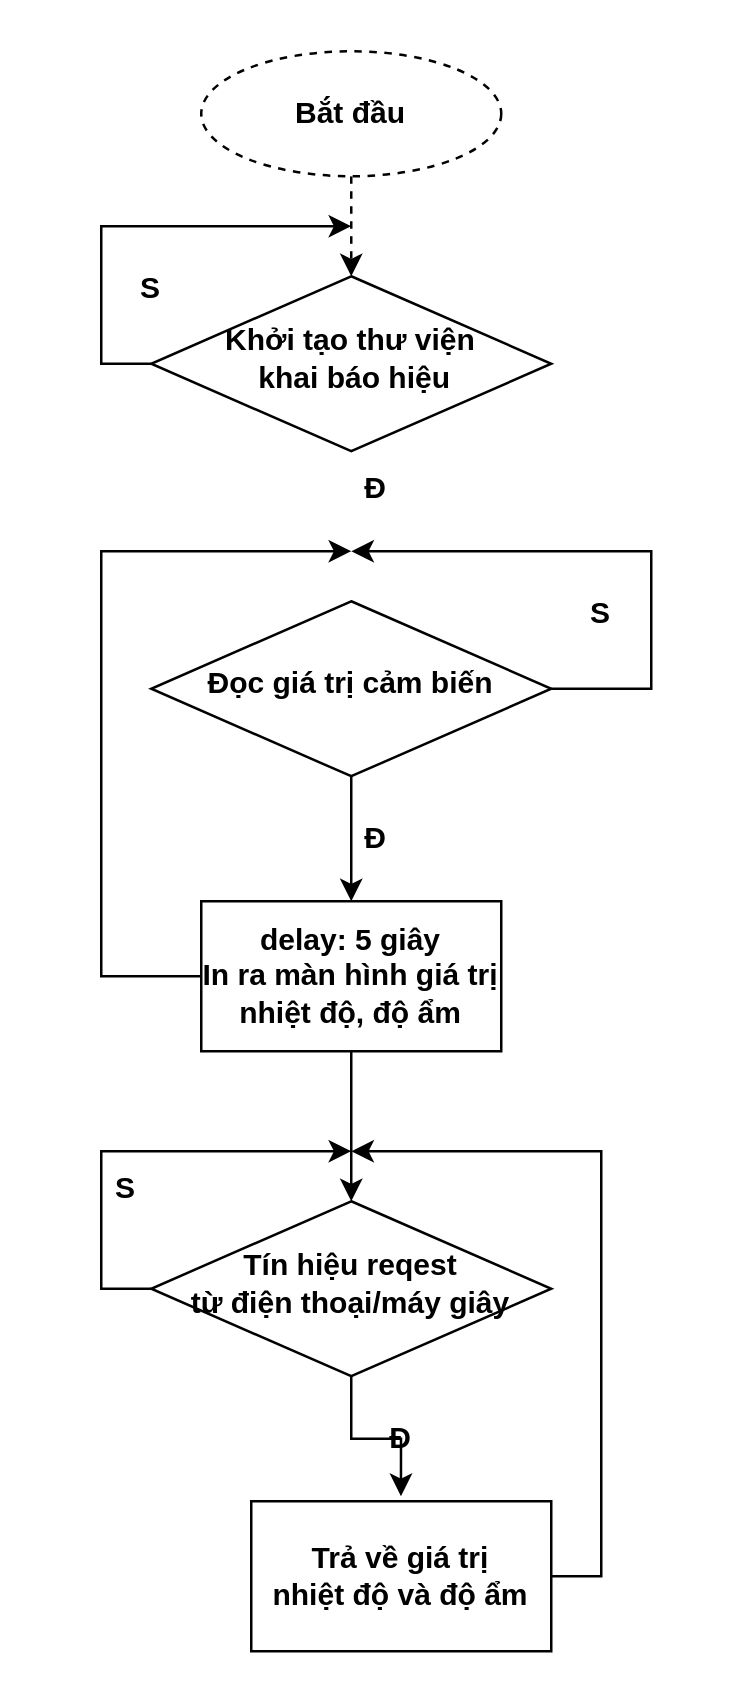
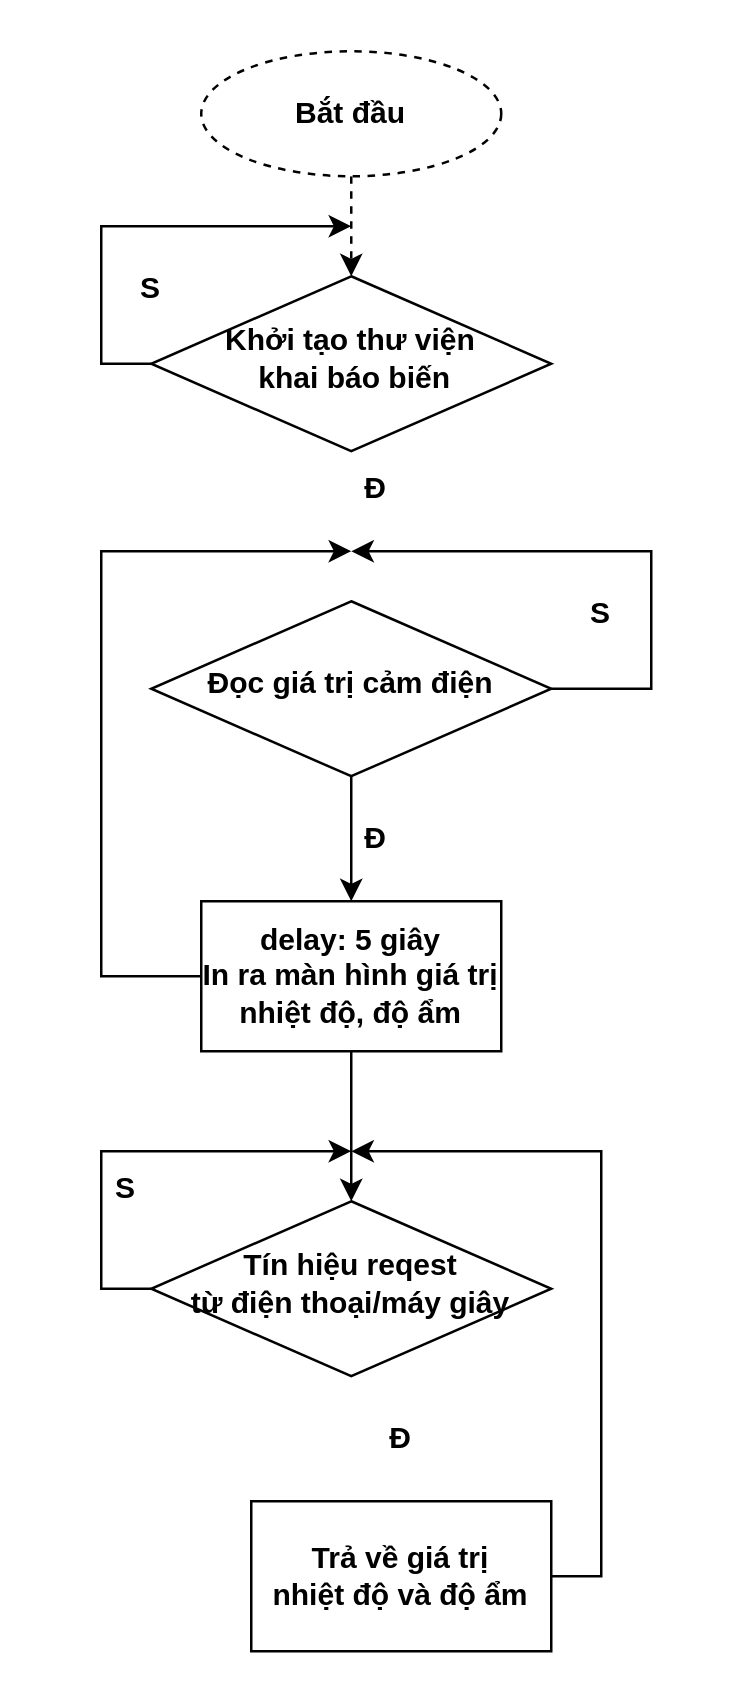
  <mxCell id="0" />
  <mxCell id="1" parent="0" />
  <mxCell id="2" style="edgeStyle=orthogonalEdgeStyle;rounded=0;orthogonalLoop=1;jettySize=auto;html=1;fontStyle=1" parent="1" source="3" edge="1"><mxGeometry relative="1" as="geometry"><mxPoint x="140" y="90" as="targetPoint" /><Array as="points"><mxPoint x="40" y="145" /><mxPoint x="40" y="90" /></Array></mxGeometry></mxCell>
- <mxCell id="3" value="Khởi tạo thư viện&lt;br&gt;&amp;nbsp;khai báo hiệu" style="rhombus;whiteSpace=wrap;html=1;shadow=0;fontFamily=Helvetica;fontSize=12;align=center;strokeWidth=1;spacing=6;spacingTop=-4;fontStyle=1" parent="1" vertex="1"><mxGeometry x="60" y="110" width="160" height="70" as="geometry" /></mxCell>
+ <mxCell id="3" value="Khởi tạo thư viện&lt;br&gt;&amp;nbsp;khai báo biến" style="rhombus;whiteSpace=wrap;html=1;shadow=0;fontFamily=Helvetica;fontSize=12;align=center;strokeWidth=1;spacing=6;spacingTop=-4;fontStyle=1" parent="1" vertex="1"><mxGeometry x="60" y="110" width="160" height="70" as="geometry" /></mxCell>
  <mxCell id="4" style="edgeStyle=orthogonalEdgeStyle;rounded=0;orthogonalLoop=1;jettySize=auto;html=1;fontStyle=1" parent="1" source="6" edge="1"><mxGeometry relative="1" as="geometry"><mxPoint x="140" y="460" as="targetPoint" /><Array as="points"><mxPoint x="40" y="515" /><mxPoint x="40" y="460" /><mxPoint x="130" y="460" /></Array></mxGeometry></mxCell>
- <mxCell id="5" style="edgeStyle=orthogonalEdgeStyle;rounded=0;orthogonalLoop=1;jettySize=auto;html=1;entryX=0.499;entryY=-0.034;entryDx=0;entryDy=0;entryPerimeter=0;fontStyle=1" edge="1" parent="1" source="6" target="8"><mxGeometry relative="1" as="geometry" /></mxCell>
  <mxCell id="6" value="Tín hiệu reqest &lt;br&gt;từ điện thoại/máy giây" style="rhombus;whiteSpace=wrap;html=1;shadow=0;fontFamily=Helvetica;fontSize=12;align=center;strokeWidth=1;spacing=6;spacingTop=-4;fontStyle=1" parent="1" vertex="1"><mxGeometry x="60" y="480" width="160" height="70" as="geometry" /></mxCell>
  <mxCell id="7" style="edgeStyle=orthogonalEdgeStyle;rounded=0;orthogonalLoop=1;jettySize=auto;html=1;fontStyle=1" parent="1" source="8" edge="1"><mxGeometry relative="1" as="geometry"><mxPoint x="140" y="460" as="targetPoint" /><Array as="points"><mxPoint x="240" y="630" /><mxPoint x="240" y="460" /><mxPoint x="140" y="460" /></Array></mxGeometry></mxCell>
  <mxCell id="8" value="Trả về giá trị &lt;br&gt;nhiệt độ và độ ẩm" style="rounded=0;whiteSpace=wrap;html=1;fontStyle=1" parent="1" vertex="1"><mxGeometry x="100" y="600" width="120" height="60" as="geometry" /></mxCell>
  <mxCell id="9" style="edgeStyle=orthogonalEdgeStyle;rounded=0;orthogonalLoop=1;jettySize=auto;html=1;fontStyle=1" parent="1" source="11" edge="1"><mxGeometry relative="1" as="geometry"><mxPoint x="140" y="220" as="targetPoint" /><Array as="points"><mxPoint x="40" y="390" /><mxPoint x="40" y="220" /></Array></mxGeometry></mxCell>
  <mxCell id="10" style="edgeStyle=orthogonalEdgeStyle;rounded=0;orthogonalLoop=1;jettySize=auto;html=1;entryX=0.5;entryY=0;entryDx=0;entryDy=0;fontStyle=1" parent="1" source="11" target="6" edge="1"><mxGeometry relative="1" as="geometry" /></mxCell>
  <mxCell id="11" value="delay: 5 giây&lt;br&gt;In ra màn hình giá trị nhiệt độ, độ ẩm" style="rounded=0;whiteSpace=wrap;html=1;fontStyle=1" parent="1" vertex="1"><mxGeometry x="80" y="360" width="120" height="60" as="geometry" /></mxCell>
  <mxCell id="12" style="edgeStyle=orthogonalEdgeStyle;rounded=0;orthogonalLoop=1;jettySize=auto;html=1;entryX=0.5;entryY=0;entryDx=0;entryDy=0;fontStyle=1;dashed=1;" parent="1" source="13" target="3" edge="1"><mxGeometry relative="1" as="geometry" /></mxCell>
  <mxCell id="13" value="Bắt đầu" style="ellipse;whiteSpace=wrap;html=1;fontStyle=1;dashed=1;" parent="1" vertex="1"><mxGeometry x="80" y="20" width="120" height="50" as="geometry" /></mxCell>
  <mxCell id="14" style="edgeStyle=orthogonalEdgeStyle;rounded=0;orthogonalLoop=1;jettySize=auto;html=1;entryX=0.5;entryY=0;entryDx=0;entryDy=0;fontStyle=1" parent="1" source="16" target="11" edge="1"><mxGeometry relative="1" as="geometry" /></mxCell>
  <mxCell id="15" style="edgeStyle=orthogonalEdgeStyle;rounded=0;orthogonalLoop=1;jettySize=auto;html=1;fontStyle=1" parent="1" source="16" edge="1"><mxGeometry relative="1" as="geometry"><mxPoint x="140" y="220" as="targetPoint" /><Array as="points"><mxPoint x="260" y="275" /><mxPoint x="260" y="220" /></Array></mxGeometry></mxCell>
- <mxCell id="16" value="Đọc giá trị cảm biến" style="rhombus;whiteSpace=wrap;html=1;shadow=0;fontFamily=Helvetica;fontSize=12;align=center;strokeWidth=1;spacing=6;spacingTop=-4;fontStyle=1" parent="1" vertex="1"><mxGeometry x="60" y="240" width="160" height="70" as="geometry" /></mxCell>
+ <mxCell id="16" value="Đọc giá trị cảm điện" style="rhombus;whiteSpace=wrap;html=1;shadow=0;fontFamily=Helvetica;fontSize=12;align=center;strokeWidth=1;spacing=6;spacingTop=-4;fontStyle=1" parent="1" vertex="1"><mxGeometry x="60" y="240" width="160" height="70" as="geometry" /></mxCell>
  <mxCell id="17" value="Đ" style="text;html=1;strokeColor=none;fillColor=none;align=center;verticalAlign=middle;whiteSpace=wrap;rounded=0;fontStyle=1" parent="1" vertex="1"><mxGeometry x="120" y="180" width="60" height="30" as="geometry" /></mxCell>
  <mxCell id="18" value="S" style="text;html=1;strokeColor=none;fillColor=none;align=center;verticalAlign=middle;whiteSpace=wrap;rounded=0;fontStyle=1" parent="1" vertex="1"><mxGeometry x="210" y="230" width="60" height="30" as="geometry" /></mxCell>
  <mxCell id="19" value="Đ" style="text;html=1;strokeColor=none;fillColor=none;align=center;verticalAlign=middle;whiteSpace=wrap;rounded=0;fontStyle=1" parent="1" vertex="1"><mxGeometry x="120" y="320" width="60" height="30" as="geometry" /></mxCell>
  <mxCell id="20" value="Đ" style="text;html=1;strokeColor=none;fillColor=none;align=center;verticalAlign=middle;whiteSpace=wrap;rounded=0;fontStyle=1" parent="1" vertex="1"><mxGeometry x="130" y="560" width="60" height="30" as="geometry" /></mxCell>
  <mxCell id="21" value="S" style="text;html=1;strokeColor=none;fillColor=none;align=center;verticalAlign=middle;whiteSpace=wrap;rounded=0;fontStyle=1" parent="1" vertex="1"><mxGeometry x="30" y="100" width="60" height="30" as="geometry" /></mxCell>
  <mxCell id="22" value="S" style="text;html=1;strokeColor=none;fillColor=none;align=center;verticalAlign=middle;whiteSpace=wrap;rounded=0;fontStyle=1" parent="1" vertex="1"><mxGeometry x="20" y="460" width="60" height="30" as="geometry" /></mxCell>
